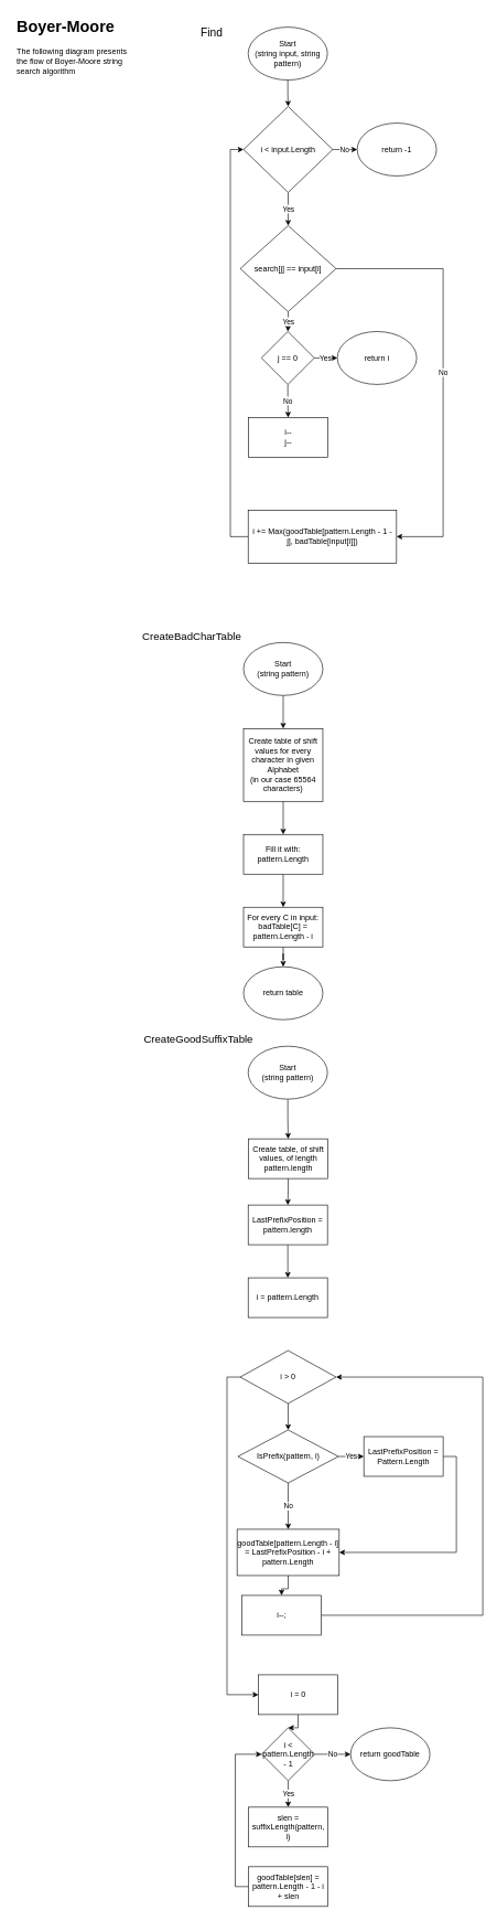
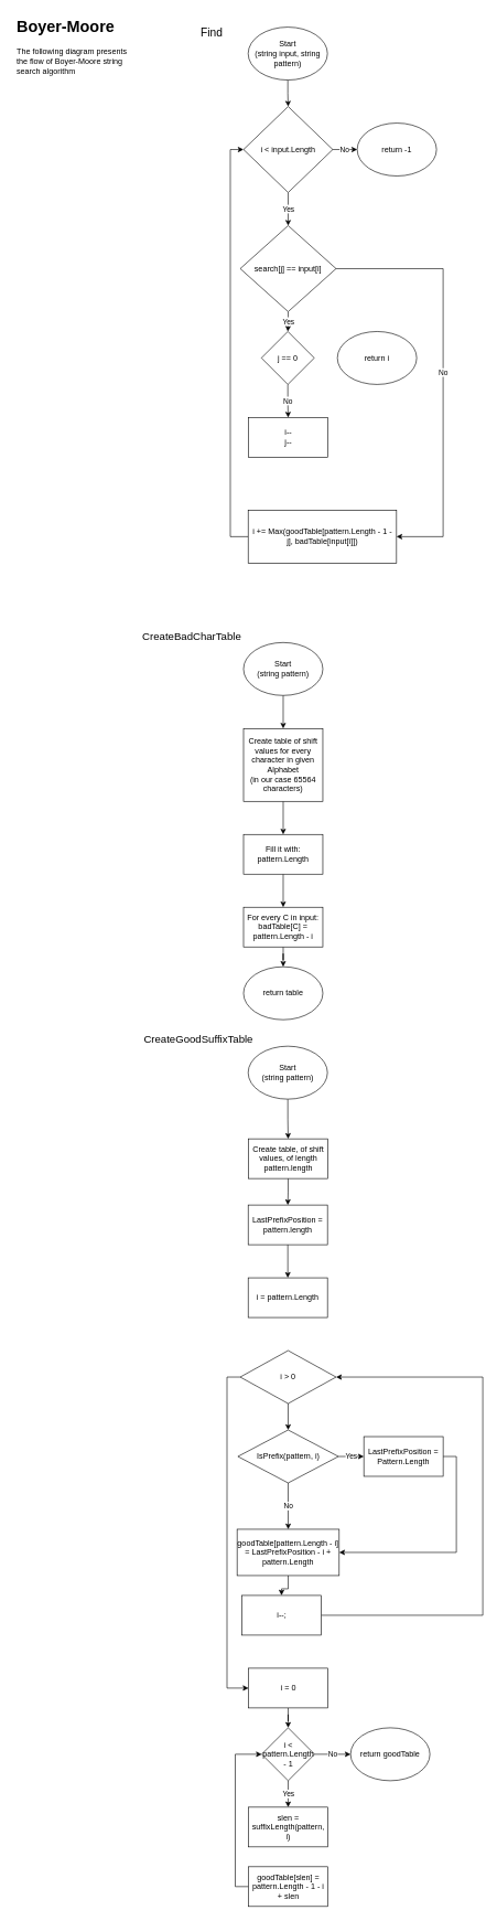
  <mxCell id="0" />
  <mxCell id="1" parent="0" />
  <mxCell id="2" value="&lt;h1&gt;Boyer-Moore&lt;br&gt;&lt;/h1&gt;The following diagram presents the flow of Boyer-Moore string search algorithm" style="text;html=1;strokeColor=none;fillColor=none;spacing=5;spacingTop=-20;whiteSpace=wrap;overflow=hidden;rounded=0;" vertex="1" parent="1"><mxGeometry x="20" y="20" width="190" height="120" as="geometry" /></mxCell>
  <mxCell id="3" value="" style="edgeStyle=orthogonalEdgeStyle;rounded=0;orthogonalLoop=1;jettySize=auto;html=1;" edge="1" parent="1" source="4" target="7"><mxGeometry relative="1" as="geometry" /></mxCell>
  <mxCell id="4" value="&lt;div&gt;Start&lt;/div&gt;&lt;div&gt;(string input, string pattern)&lt;br&gt;&lt;/div&gt;" style="ellipse;whiteSpace=wrap;html=1;" vertex="1" parent="1"><mxGeometry x="375" y="40" width="120" height="80" as="geometry" /></mxCell>
  <mxCell id="5" value="Yes" style="edgeStyle=orthogonalEdgeStyle;rounded=0;orthogonalLoop=1;jettySize=auto;html=1;" edge="1" parent="1" source="7" target="10"><mxGeometry relative="1" as="geometry" /></mxCell>
  <mxCell id="6" value="No" style="edgeStyle=orthogonalEdgeStyle;rounded=0;orthogonalLoop=1;jettySize=auto;html=1;" edge="1" parent="1" source="7" target="18"><mxGeometry relative="1" as="geometry" /></mxCell>
  <mxCell id="7" value="i &amp;lt; input.Length" style="rhombus;whiteSpace=wrap;html=1;" vertex="1" parent="1"><mxGeometry x="368" y="160" width="135" height="130" as="geometry" /></mxCell>
  <mxCell id="8" value="Yes" style="edgeStyle=orthogonalEdgeStyle;rounded=0;orthogonalLoop=1;jettySize=auto;html=1;" edge="1" parent="1" source="10" target="14"><mxGeometry relative="1" as="geometry" /></mxCell>
  <mxCell id="9" value="No" style="edgeStyle=orthogonalEdgeStyle;rounded=0;orthogonalLoop=1;jettySize=auto;html=1;exitX=1;exitY=0.5;exitDx=0;exitDy=0;entryX=1;entryY=0.5;entryDx=0;entryDy=0;" edge="1" parent="1" source="10" target="17"><mxGeometry relative="1" as="geometry"><Array as="points"><mxPoint x="670" y="405" /><mxPoint x="670" y="810" /></Array></mxGeometry></mxCell>
  <mxCell id="10" value="search[j] == input[i]" style="rhombus;whiteSpace=wrap;html=1;" vertex="1" parent="1"><mxGeometry x="363" y="340" width="145" height="130" as="geometry" /></mxCell>
  <mxCell id="11" value="&lt;div&gt;i--&lt;/div&gt;&lt;div&gt;j--&lt;br&gt;&lt;/div&gt;" style="rounded=0;whiteSpace=wrap;html=1;" vertex="1" parent="1"><mxGeometry x="375.5" y="630" width="120" height="60" as="geometry" /></mxCell>
- <mxCell id="12" value="Yes" style="edgeStyle=orthogonalEdgeStyle;rounded=0;orthogonalLoop=1;jettySize=auto;html=1;" edge="1" parent="1" source="14" target="15"><mxGeometry relative="1" as="geometry" /></mxCell>
  <mxCell id="13" value="No" style="edgeStyle=orthogonalEdgeStyle;rounded=0;orthogonalLoop=1;jettySize=auto;html=1;" edge="1" parent="1" source="14" target="11"><mxGeometry relative="1" as="geometry" /></mxCell>
  <mxCell id="14" value="j == 0" style="rhombus;whiteSpace=wrap;html=1;" vertex="1" parent="1"><mxGeometry x="395" y="500" width="80" height="80" as="geometry" /></mxCell>
  <mxCell id="15" value="return i" style="ellipse;whiteSpace=wrap;html=1;" vertex="1" parent="1"><mxGeometry x="510" y="500" width="120" height="80" as="geometry" /></mxCell>
  <mxCell id="16" style="edgeStyle=orthogonalEdgeStyle;rounded=0;orthogonalLoop=1;jettySize=auto;html=1;exitX=0;exitY=0.5;exitDx=0;exitDy=0;entryX=0;entryY=0.5;entryDx=0;entryDy=0;" edge="1" parent="1" source="17" target="7"><mxGeometry relative="1" as="geometry" /></mxCell>
  <mxCell id="17" value="i += Max(goodTable[pattern.Length - 1 - j], badTable[input[i]])" style="rounded=0;whiteSpace=wrap;html=1;" vertex="1" parent="1"><mxGeometry x="375" y="770" width="224.5" height="80" as="geometry" /></mxCell>
  <mxCell id="18" value="return -1" style="ellipse;whiteSpace=wrap;html=1;" vertex="1" parent="1"><mxGeometry x="540" y="185" width="120" height="80" as="geometry" /></mxCell>
  <mxCell id="19" value="&lt;font style=&quot;font-size: 17px&quot;&gt;Find&lt;/font&gt;" style="text;html=1;strokeColor=none;fillColor=none;align=center;verticalAlign=middle;whiteSpace=wrap;rounded=0;" vertex="1" parent="1"><mxGeometry x="300" y="40" width="40" height="20" as="geometry" /></mxCell>
  <mxCell id="20" value="" style="edgeStyle=orthogonalEdgeStyle;rounded=0;orthogonalLoop=1;jettySize=auto;html=1;" edge="1" parent="1" source="21" target="23"><mxGeometry relative="1" as="geometry" /></mxCell>
  <mxCell id="21" value="&lt;div&gt;Start&lt;/div&gt;&lt;div&gt;(string pattern)&lt;br&gt;&lt;/div&gt;" style="ellipse;whiteSpace=wrap;html=1;" vertex="1" parent="1"><mxGeometry x="368" y="970" width="120" height="80" as="geometry" /></mxCell>
  <mxCell id="22" value="" style="edgeStyle=orthogonalEdgeStyle;rounded=0;orthogonalLoop=1;jettySize=auto;html=1;" edge="1" parent="1" source="23" target="25"><mxGeometry relative="1" as="geometry" /></mxCell>
  <mxCell id="23" value="&lt;div&gt;Create table of shift values for every character in given Alphabet&lt;/div&gt;&lt;div&gt;(in our case 65564 characters)&lt;br&gt;&lt;/div&gt;" style="rounded=0;whiteSpace=wrap;html=1;" vertex="1" parent="1"><mxGeometry x="368" y="1100" width="120" height="110" as="geometry" /></mxCell>
  <mxCell id="24" value="" style="edgeStyle=orthogonalEdgeStyle;rounded=0;orthogonalLoop=1;jettySize=auto;html=1;" edge="1" parent="1" source="25" target="27"><mxGeometry relative="1" as="geometry" /></mxCell>
  <mxCell id="25" value="Fill it with: pattern.Length" style="rounded=0;whiteSpace=wrap;html=1;" vertex="1" parent="1"><mxGeometry x="368" y="1260" width="120" height="60" as="geometry" /></mxCell>
  <mxCell id="26" value="" style="edgeStyle=orthogonalEdgeStyle;rounded=0;orthogonalLoop=1;jettySize=auto;html=1;" edge="1" parent="1" source="27" target="57"><mxGeometry relative="1" as="geometry" /></mxCell>
  <mxCell id="27" value="&lt;div&gt;For every C in input:&lt;/div&gt;&lt;div&gt;badTable[C] = pattern.Length - i&lt;br&gt;&lt;/div&gt;" style="rounded=0;whiteSpace=wrap;html=1;" vertex="1" parent="1"><mxGeometry x="368" y="1370" width="120" height="60" as="geometry" /></mxCell>
  <mxCell id="28" value="&lt;font style=&quot;font-size: 16px&quot;&gt;CreateBadCharTable&lt;/font&gt;" style="text;html=1;strokeColor=none;fillColor=none;align=center;verticalAlign=middle;whiteSpace=wrap;rounded=0;" vertex="1" parent="1"><mxGeometry x="270" y="950" width="40" height="20" as="geometry" /></mxCell>
  <mxCell id="29" value="" style="edgeStyle=orthogonalEdgeStyle;rounded=0;orthogonalLoop=1;jettySize=auto;html=1;" edge="1" parent="1" source="30" target="32"><mxGeometry relative="1" as="geometry" /></mxCell>
  <mxCell id="30" value="&lt;div&gt;Start&lt;/div&gt;&lt;div&gt;(string pattern)&lt;br&gt;&lt;/div&gt;" style="ellipse;whiteSpace=wrap;html=1;" vertex="1" parent="1"><mxGeometry x="375" y="1580" width="120" height="80" as="geometry" /></mxCell>
  <mxCell id="31" value="" style="edgeStyle=orthogonalEdgeStyle;rounded=0;orthogonalLoop=1;jettySize=auto;html=1;" edge="1" parent="1" source="32" target="34"><mxGeometry relative="1" as="geometry" /></mxCell>
  <mxCell id="32" value="Create table, of shift values, of length pattern.length" style="rounded=0;whiteSpace=wrap;html=1;" vertex="1" parent="1"><mxGeometry x="375.5" y="1720" width="120" height="60" as="geometry" /></mxCell>
  <mxCell id="33" value="" style="edgeStyle=orthogonalEdgeStyle;rounded=0;orthogonalLoop=1;jettySize=auto;html=1;" edge="1" parent="1" source="34" target="35"><mxGeometry relative="1" as="geometry" /></mxCell>
  <mxCell id="34" value="LastPrefixPosition = pattern.length" style="rounded=0;whiteSpace=wrap;html=1;" vertex="1" parent="1"><mxGeometry x="375" y="1820" width="120" height="60" as="geometry" /></mxCell>
  <mxCell id="35" value="i = pattern.Length" style="rounded=0;whiteSpace=wrap;html=1;" vertex="1" parent="1"><mxGeometry x="375" y="1930" width="120" height="60" as="geometry" /></mxCell>
  <mxCell id="36" value="" style="edgeStyle=orthogonalEdgeStyle;rounded=0;orthogonalLoop=1;jettySize=auto;html=1;" edge="1" parent="1" source="38" target="41"><mxGeometry relative="1" as="geometry" /></mxCell>
  <mxCell id="37" style="edgeStyle=orthogonalEdgeStyle;rounded=0;orthogonalLoop=1;jettySize=auto;html=1;exitX=0;exitY=0.5;exitDx=0;exitDy=0;entryX=0;entryY=0.5;entryDx=0;entryDy=0;" edge="1" parent="1" source="38" target="49"><mxGeometry relative="1" as="geometry" /></mxCell>
  <mxCell id="38" value="i &amp;gt; 0" style="rhombus;whiteSpace=wrap;html=1;" vertex="1" parent="1"><mxGeometry x="363" y="2040" width="145" height="80" as="geometry" /></mxCell>
  <mxCell id="39" value="Yes" style="edgeStyle=orthogonalEdgeStyle;rounded=0;orthogonalLoop=1;jettySize=auto;html=1;" edge="1" parent="1" source="41" target="43"><mxGeometry relative="1" as="geometry" /></mxCell>
  <mxCell id="40" value="No" style="edgeStyle=orthogonalEdgeStyle;rounded=0;orthogonalLoop=1;jettySize=auto;html=1;" edge="1" parent="1" source="41" target="45"><mxGeometry relative="1" as="geometry" /></mxCell>
  <mxCell id="41" value="IsPrefix(pattern, i)" style="rhombus;whiteSpace=wrap;html=1;" vertex="1" parent="1"><mxGeometry x="359.5" y="2160" width="152" height="80" as="geometry" /></mxCell>
  <mxCell id="42" style="edgeStyle=orthogonalEdgeStyle;rounded=0;orthogonalLoop=1;jettySize=auto;html=1;exitX=1;exitY=0.5;exitDx=0;exitDy=0;entryX=1;entryY=0.5;entryDx=0;entryDy=0;" edge="1" parent="1" source="43" target="45"><mxGeometry relative="1" as="geometry" /></mxCell>
  <mxCell id="43" value="LastPrefixPosition = Pattern.Length" style="rounded=0;whiteSpace=wrap;html=1;" vertex="1" parent="1"><mxGeometry x="550" y="2170" width="120" height="60" as="geometry" /></mxCell>
  <mxCell id="44" value="" style="edgeStyle=orthogonalEdgeStyle;rounded=0;orthogonalLoop=1;jettySize=auto;html=1;" edge="1" parent="1" source="45" target="47"><mxGeometry relative="1" as="geometry" /></mxCell>
  <mxCell id="45" value="goodTable[pattern.Length - i] = LastPrefixPosition - i + pattern.Length" style="rounded=0;whiteSpace=wrap;html=1;" vertex="1" parent="1"><mxGeometry x="358.25" y="2310" width="154.5" height="70" as="geometry" /></mxCell>
  <mxCell id="46" style="edgeStyle=orthogonalEdgeStyle;rounded=0;orthogonalLoop=1;jettySize=auto;html=1;exitX=1;exitY=0.5;exitDx=0;exitDy=0;entryX=1;entryY=0.5;entryDx=0;entryDy=0;" edge="1" parent="1" source="47" target="38"><mxGeometry relative="1" as="geometry"><Array as="points"><mxPoint x="730" y="2440" /><mxPoint x="730" y="2080" /></Array></mxGeometry></mxCell>
  <mxCell id="47" value="i--;" style="rounded=0;whiteSpace=wrap;html=1;" vertex="1" parent="1"><mxGeometry x="365.5" y="2410" width="120" height="60" as="geometry" /></mxCell>
  <mxCell id="48" value="" style="edgeStyle=orthogonalEdgeStyle;rounded=0;orthogonalLoop=1;jettySize=auto;html=1;" edge="1" parent="1" source="49" target="52"><mxGeometry relative="1" as="geometry" /></mxCell>
- <mxCell id="49" value="i = 0" style="rounded=0;whiteSpace=wrap;html=1;" vertex="1" parent="1"><mxGeometry x="390.5" y="2530" width="120" height="60" as="geometry" /></mxCell>
+ <mxCell id="49" value="i = 0" style="rounded=0;whiteSpace=wrap;html=1;" vertex="1" parent="1"><mxGeometry x="375.5" y="2520" width="120" height="60" as="geometry" /></mxCell>
  <mxCell id="50" value="Yes" style="edgeStyle=orthogonalEdgeStyle;rounded=0;orthogonalLoop=1;jettySize=auto;html=1;" edge="1" parent="1" source="52" target="53"><mxGeometry relative="1" as="geometry" /></mxCell>
  <mxCell id="51" value="No" style="edgeStyle=orthogonalEdgeStyle;rounded=0;orthogonalLoop=1;jettySize=auto;html=1;" edge="1" parent="1" source="52" target="56"><mxGeometry relative="1" as="geometry" /></mxCell>
  <mxCell id="52" value="i &amp;lt; pattern.Length - 1" style="rhombus;whiteSpace=wrap;html=1;" vertex="1" parent="1"><mxGeometry x="395.5" y="2610" width="80" height="80" as="geometry" /></mxCell>
  <mxCell id="53" value="slen = suffixLength(pattern, i)" style="rounded=0;whiteSpace=wrap;html=1;" vertex="1" parent="1"><mxGeometry x="375.5" y="2730" width="120" height="60" as="geometry" /></mxCell>
  <mxCell id="54" style="edgeStyle=orthogonalEdgeStyle;rounded=0;orthogonalLoop=1;jettySize=auto;html=1;exitX=0;exitY=0.5;exitDx=0;exitDy=0;entryX=0;entryY=0.5;entryDx=0;entryDy=0;" edge="1" parent="1" source="55" target="52"><mxGeometry relative="1" as="geometry" /></mxCell>
  <mxCell id="55" value="goodTable[slen] = pattern.Length - 1 - i + slen" style="rounded=0;whiteSpace=wrap;html=1;" vertex="1" parent="1"><mxGeometry x="375.5" y="2820" width="120" height="60" as="geometry" /></mxCell>
  <mxCell id="56" value="return goodTable" style="ellipse;whiteSpace=wrap;html=1;" vertex="1" parent="1"><mxGeometry x="530" y="2610" width="120" height="80" as="geometry" /></mxCell>
  <mxCell id="57" value="return table" style="ellipse;whiteSpace=wrap;html=1;" vertex="1" parent="1"><mxGeometry x="368" y="1460" width="120" height="80" as="geometry" /></mxCell>
  <mxCell id="58" value="&lt;font style=&quot;font-size: 16px&quot;&gt;CreateGoodSuffixTable&lt;/font&gt;" style="text;html=1;strokeColor=none;fillColor=none;align=center;verticalAlign=middle;whiteSpace=wrap;rounded=0;" vertex="1" parent="1"><mxGeometry x="280" y="1560" width="40" height="20" as="geometry" /></mxCell>
